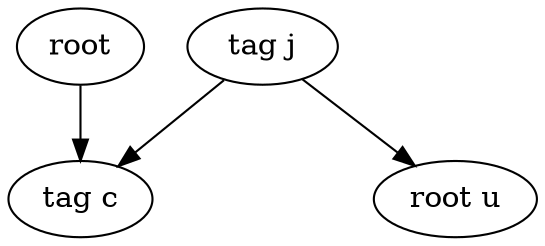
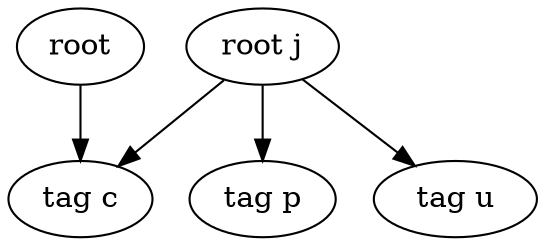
  digraph {
    n1 [label=root]
    n2 [label="tag c"]
-   n3 [label="tag j"]
-   n5 [label="root u"]
+   n3 [label="root j"]
+   n4 [label="tag p"]
+   n5 [label="tag u"]
    n1 -> n2
    n3 -> n2
+   n3 -> n4
    n3 -> n5
  }
